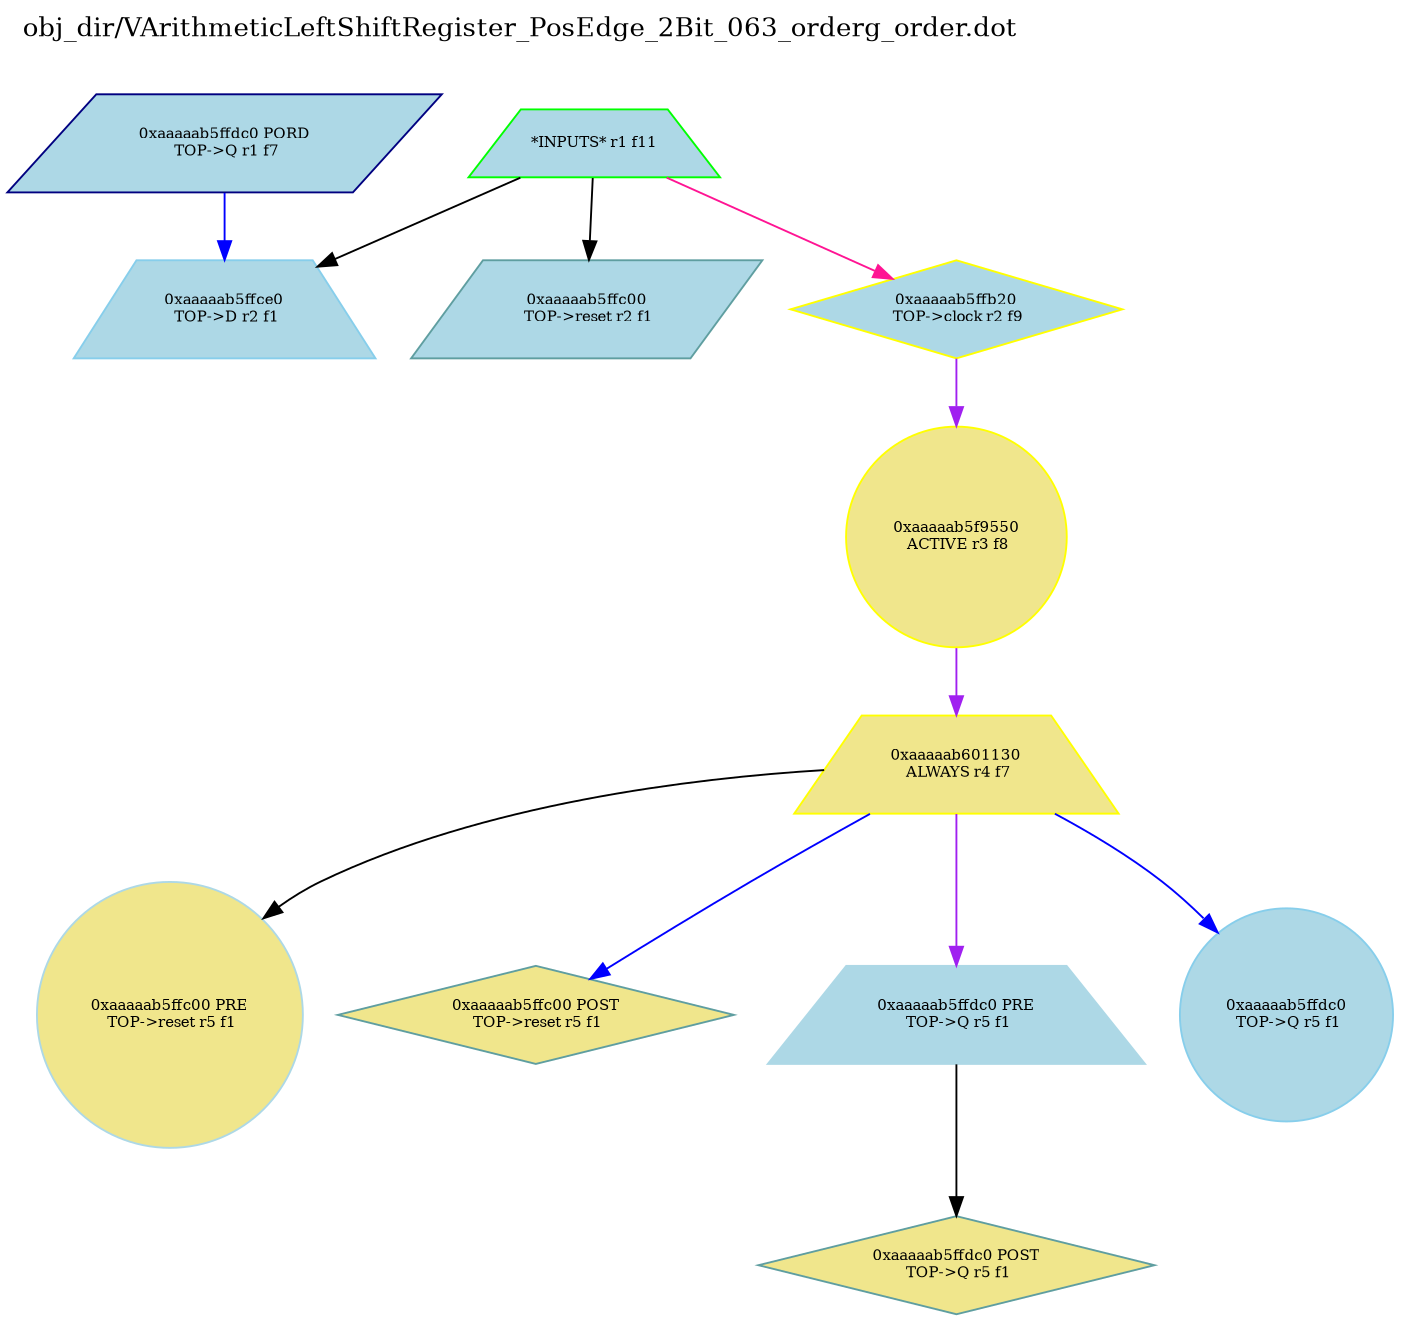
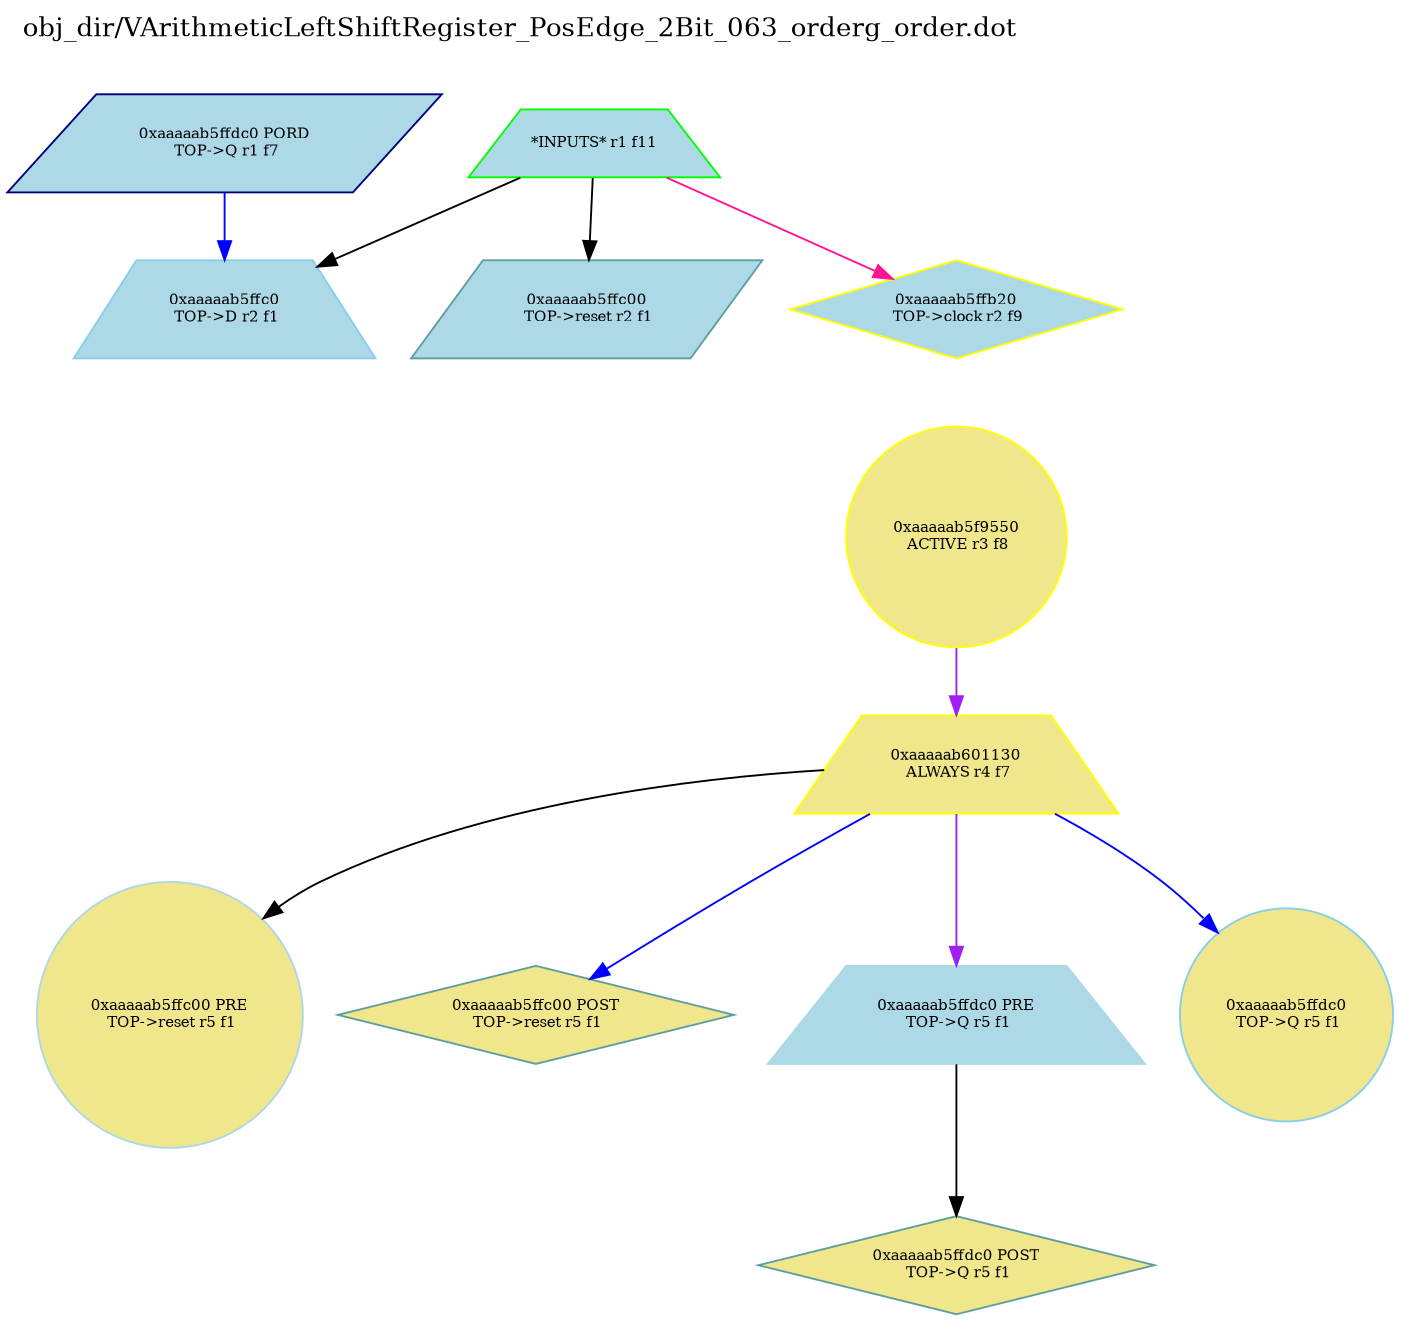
  digraph {
    label="obj_dir/VArithmeticLeftShiftRegister_PosEdge_2Bit_063_orderg_order.dot"
    labeljust=l
    labelloc=t
    rankdir=TB
    node [color=yellow fillcolor=lightblue fontsize=8 shape=trapezium style=filled]
    edge [color=black fontsize=8 weight=32]
    n1 [color=NavyBlue label="0xaaaaab5ffdc0 PORD\n TOP->Q r1 f7" shape=parallelogram]
-   n2 [color=skyblue label="0xaaaaab5ffce0\n TOP->D r2 f1"]
+   n2 [color=skyblue label="0xaaaaab5ffc0\n TOP->D r2 f1"]
    n3 [fillcolor=khaki label="0xaaaaab601130\n ALWAYS r4 f7"]
    n4 [color=lightblue fillcolor=khaki label="0xaaaaab5ffc00 PRE\n TOP->reset r5 f1" shape=circle]
    n5 [color=CadetBlue fillcolor=khaki label="0xaaaaab5ffc00 POST\n TOP->reset r5 f1" shape=diamond]
    n6 [color=lightblue label="0xaaaaab5ffdc0 PRE\n TOP->Q r5 f1"]
-   n7 [color=skyblue label="0xaaaaab5ffdc0\n TOP->Q r5 f1" shape=circle]
+   n7 [color=skyblue fillcolor=khaki label="0xaaaaab5ffdc0\n TOP->Q r5 f1" shape=circle]
    n8 [color=green label="*INPUTS* r1 f11"]
    n9 [color=CadetBlue label="0xaaaaab5ffc00\n TOP->reset r2 f1" shape=parallelogram]
    n10 [label="0xaaaaab5ffb20\n TOP->clock r2 f9" shape=diamond]
    n11 [fillcolor=khaki label="0xaaaaab5f9550\n ACTIVE r3 f8" shape=circle]
    n12 [color=CadetBlue fillcolor=khaki label="0xaaaaab5ffdc0 POST\n TOP->Q r5 f1" shape=diamond]
    n1 -> n2 [color=blue]
    n3 -> n4
    n3 -> n5 [color=blue weight=2]
    n3 -> n6 [color=purple]
    n3 -> n7 [color=blue]
    n6 -> n12 [weight=2]
    n8 -> n2 [weight=1]
    n8 -> n9 [weight=1]
    n8 -> n10 [color=deeppink weight=1]
-   n10 -> n11 [color=purple weight=8]
    n11 -> n3 [color=purple]
  }
